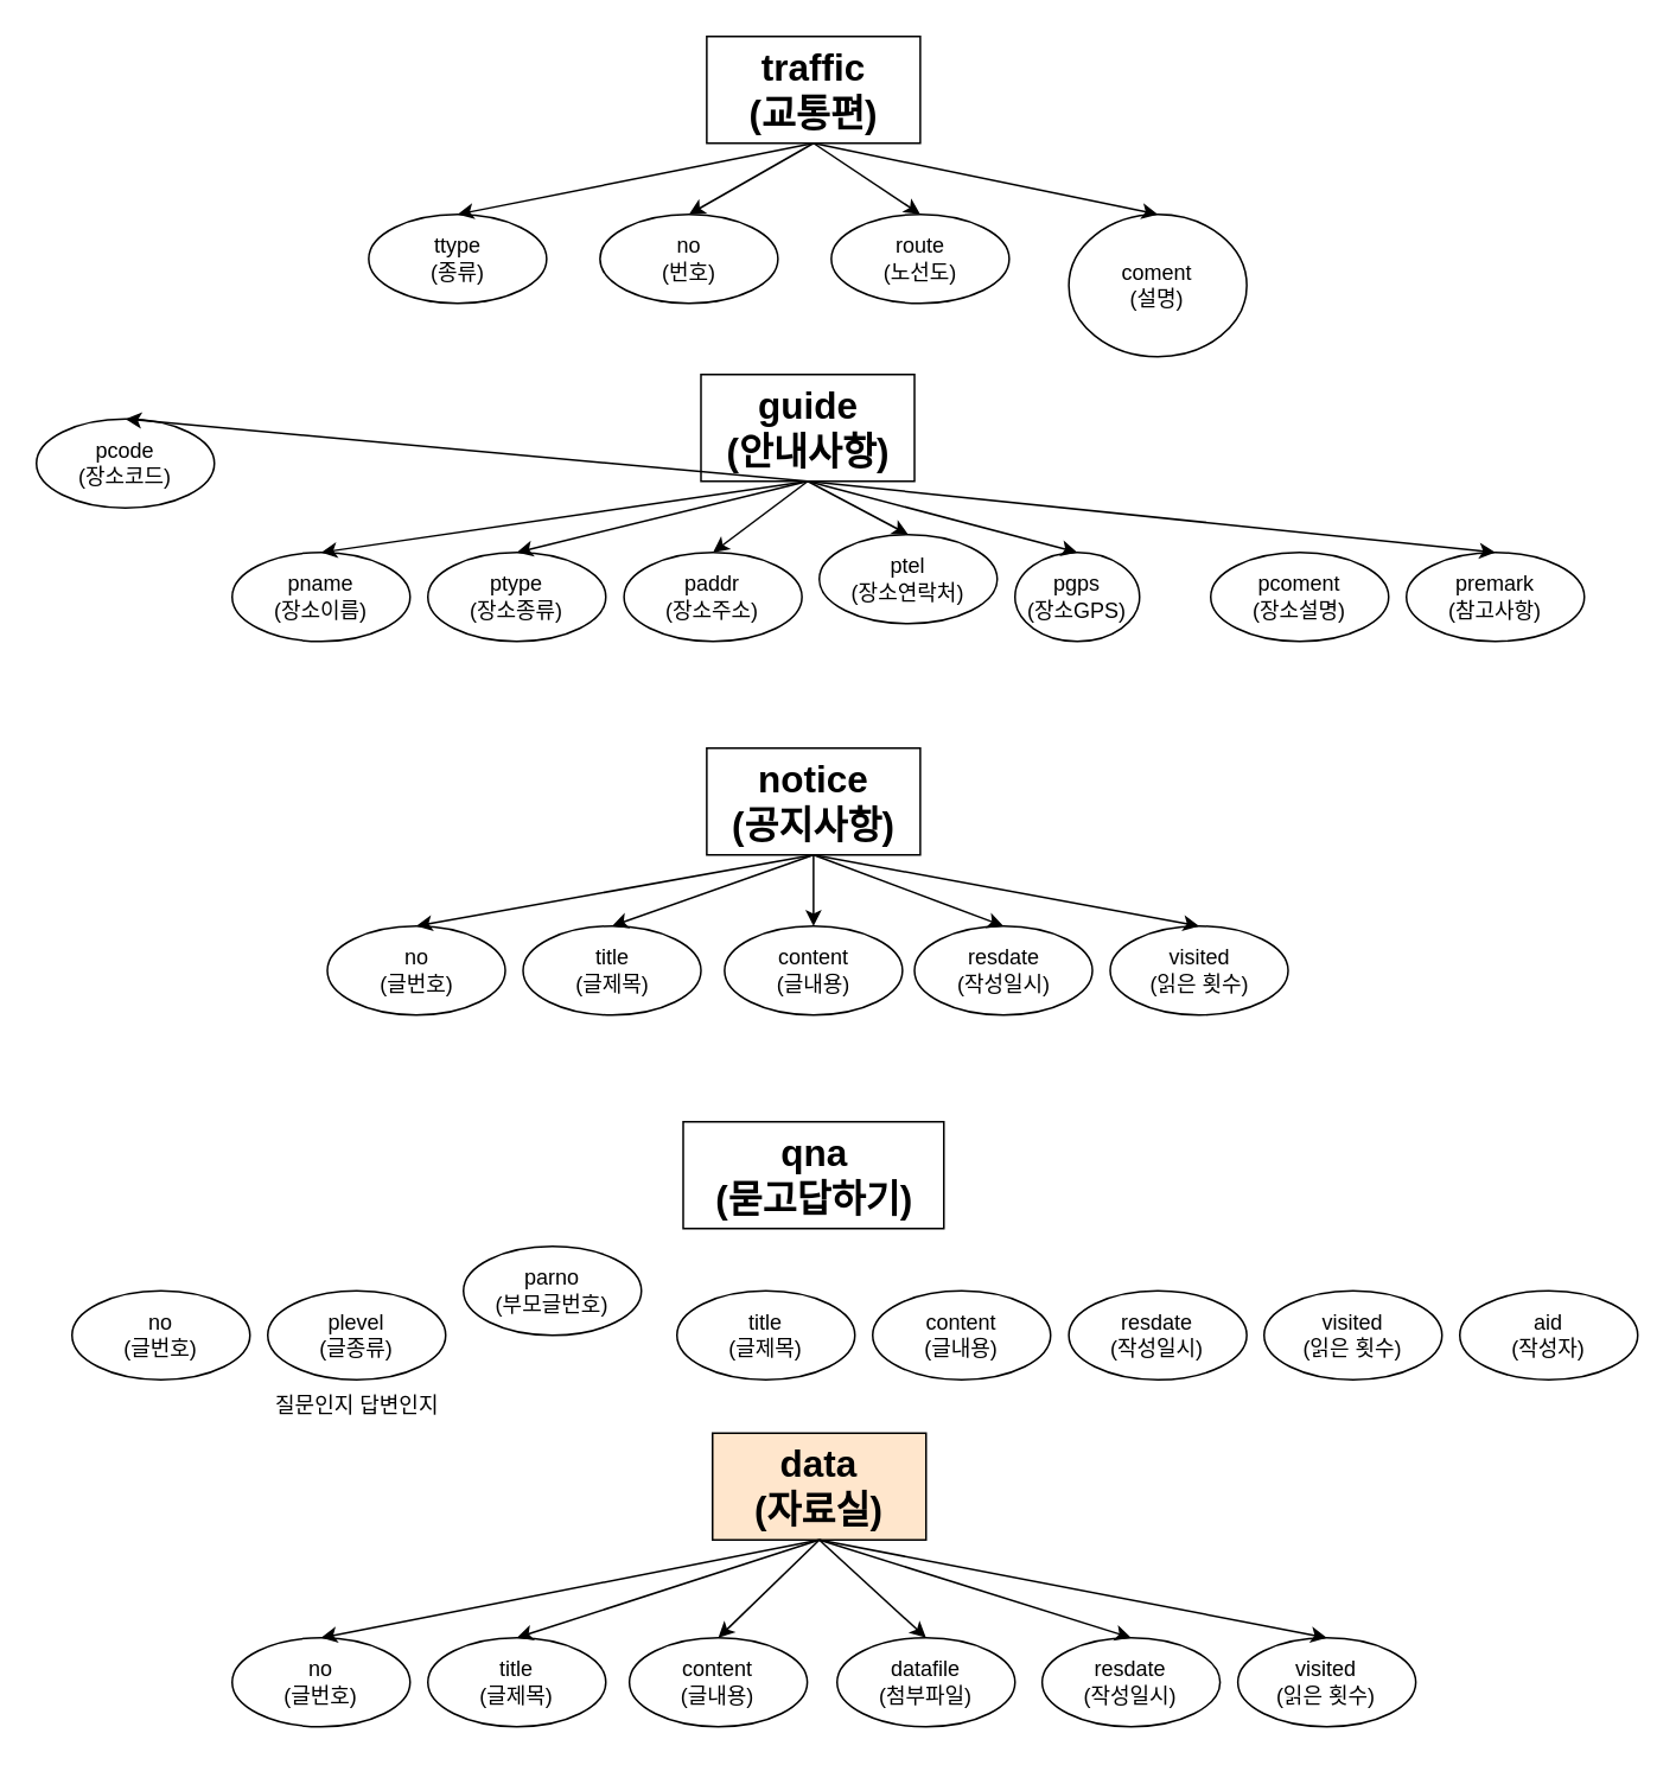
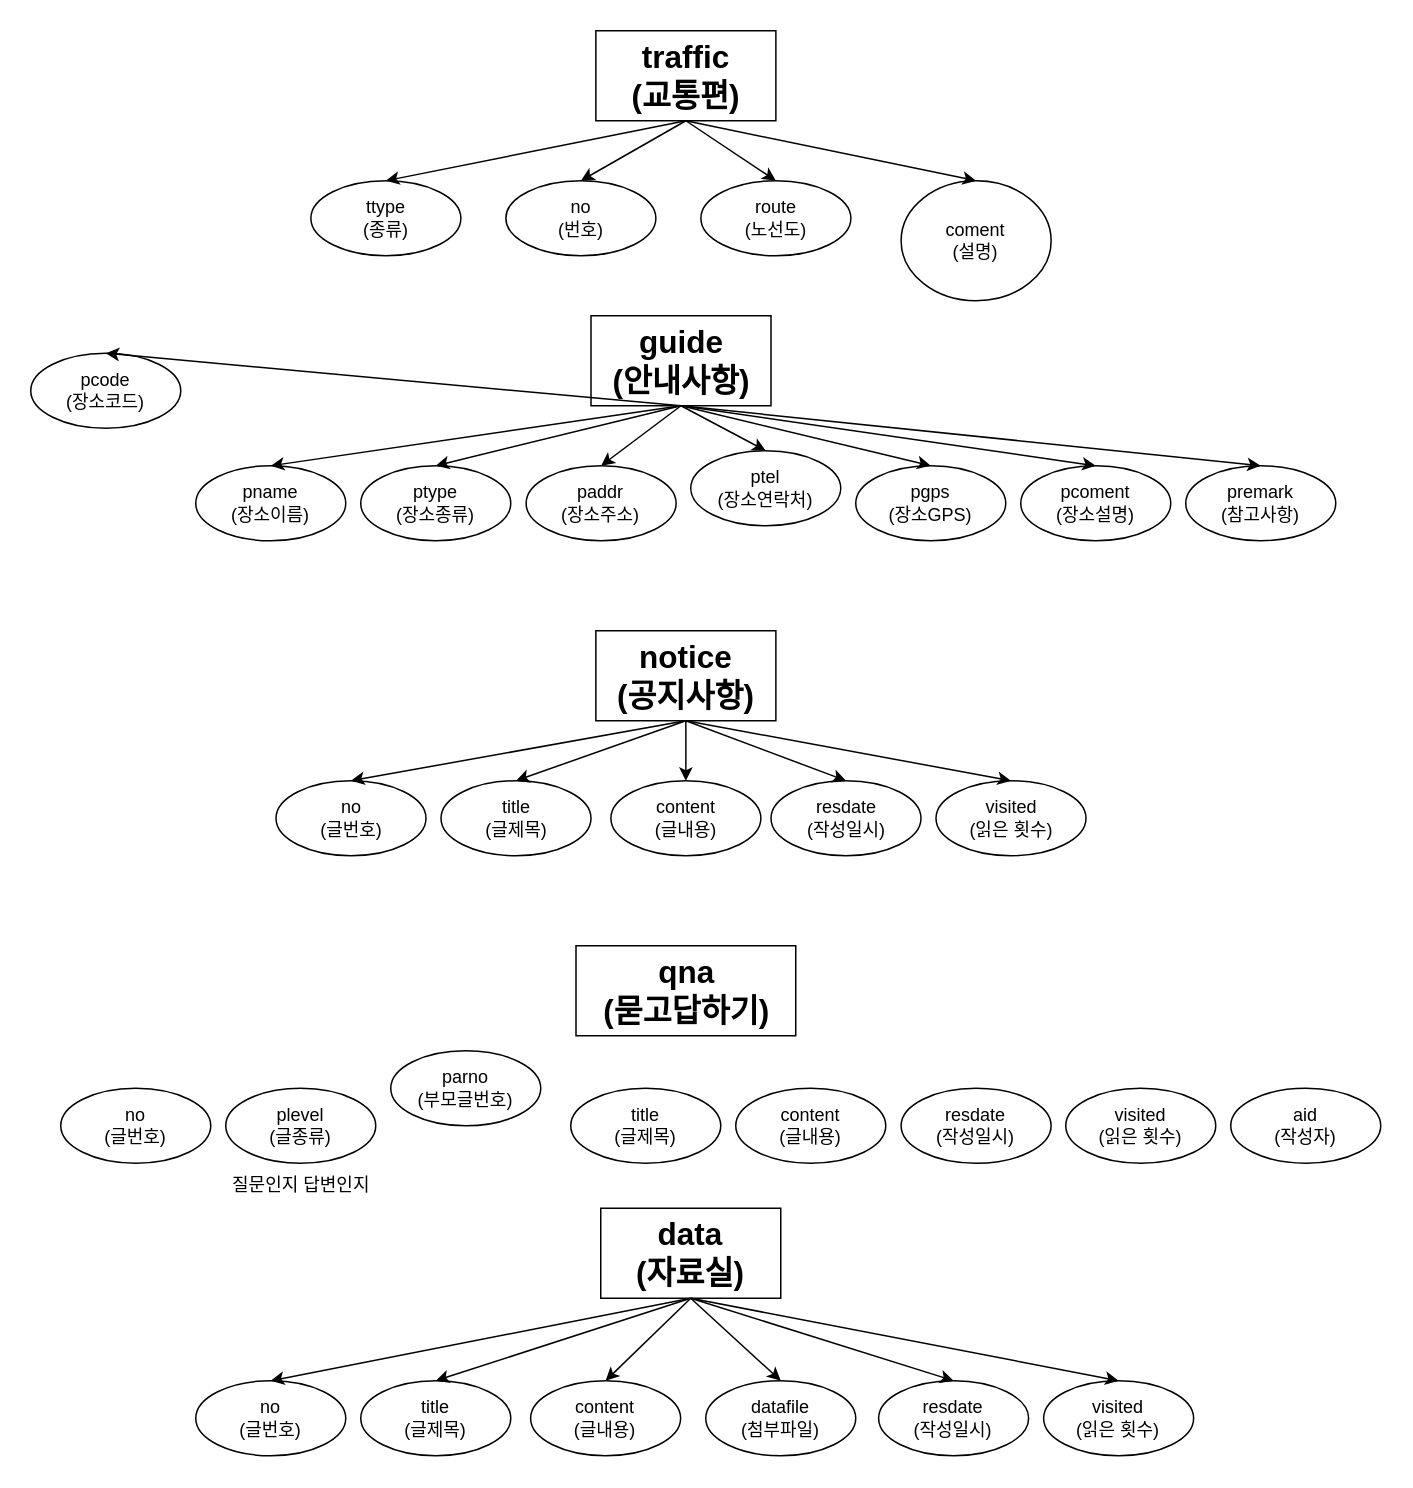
  <mxCell id="0" />
  <mxCell id="1" parent="0" />
  <mxCell id="2" value="traffic&lt;div&gt;(교통편)&lt;/div&gt;" style="rounded=0;whiteSpace=wrap;html=1;fontStyle=1;fontSize=21;" vertex="1" parent="1"><mxGeometry x="396.75" y="20" width="120" height="60" as="geometry" /></mxCell>
  <mxCell id="3" value="ttype&lt;div&gt;(종류)&lt;/div&gt;" style="ellipse;whiteSpace=wrap;html=1;" vertex="1" parent="1"><mxGeometry x="206.75" y="120" width="100" height="50" as="geometry" /></mxCell>
  <mxCell id="4" value="&lt;div&gt;no&lt;/div&gt;&lt;div&gt;(번호)&lt;/div&gt;" style="ellipse;whiteSpace=wrap;html=1;" vertex="1" parent="1"><mxGeometry x="336.75" y="120" width="100" height="50" as="geometry" /></mxCell>
  <mxCell id="5" value="route&lt;br&gt;(노선도)" style="ellipse;whiteSpace=wrap;html=1;" vertex="1" parent="1"><mxGeometry x="466.75" y="120" width="100" height="50" as="geometry" /></mxCell>
  <mxCell id="6" value="coment&lt;br&gt;(설명)" style="ellipse;whiteSpace=wrap;html=1;" vertex="1" parent="1"><mxGeometry x="600.25" y="120" width="100" height="80" as="geometry" /></mxCell>
  <mxCell id="7" value="" style="endArrow=classic;html=1;rounded=0;exitX=0.5;exitY=1;exitDx=0;exitDy=0;entryX=0.5;entryY=0;entryDx=0;entryDy=0;" edge="1" parent="1" source="2" target="3"><mxGeometry width="50" height="50" relative="1" as="geometry"><mxPoint x="576.75" y="360" as="sourcePoint" /><mxPoint x="626.75" y="310" as="targetPoint" /></mxGeometry></mxCell>
  <mxCell id="8" value="" style="endArrow=classic;html=1;rounded=0;exitX=0.5;exitY=1;exitDx=0;exitDy=0;entryX=0.5;entryY=0;entryDx=0;entryDy=0;" edge="1" parent="1" source="2" target="6"><mxGeometry width="50" height="50" relative="1" as="geometry"><mxPoint x="576.75" y="360" as="sourcePoint" /><mxPoint x="626.75" y="310" as="targetPoint" /></mxGeometry></mxCell>
  <mxCell id="9" value="" style="endArrow=classic;html=1;rounded=0;exitX=0.5;exitY=1;exitDx=0;exitDy=0;entryX=0.5;entryY=0;entryDx=0;entryDy=0;" edge="1" parent="1" source="2" target="5"><mxGeometry width="50" height="50" relative="1" as="geometry"><mxPoint x="576.75" y="360" as="sourcePoint" /><mxPoint x="626.75" y="310" as="targetPoint" /></mxGeometry></mxCell>
  <mxCell id="10" value="" style="endArrow=classic;html=1;rounded=0;exitX=0.5;exitY=1;exitDx=0;exitDy=0;entryX=0.5;entryY=0;entryDx=0;entryDy=0;" edge="1" parent="1" source="2" target="4"><mxGeometry width="50" height="50" relative="1" as="geometry"><mxPoint x="576.75" y="360" as="sourcePoint" /><mxPoint x="626.75" y="310" as="targetPoint" /></mxGeometry></mxCell>
  <mxCell id="11" value="guide&lt;div&gt;(안내사항)&lt;/div&gt;" style="rounded=0;whiteSpace=wrap;html=1;fontStyle=1;fontSize=21;" vertex="1" parent="1"><mxGeometry x="393.5" y="210" width="120" height="60" as="geometry" /></mxCell>
  <mxCell id="12" value="pcode&lt;div&gt;(장소코드)&lt;/div&gt;" style="ellipse;whiteSpace=wrap;html=1;" vertex="1" parent="1"><mxGeometry x="20" y="235" width="100" height="50" as="geometry" /></mxCell>
  <mxCell id="13" value="pname&lt;div&gt;(장소이름)&lt;/div&gt;" style="ellipse;whiteSpace=wrap;html=1;" vertex="1" parent="1"><mxGeometry x="130" y="310" width="100" height="50" as="geometry" /></mxCell>
  <mxCell id="14" value="ptype&lt;div&gt;(장소종류)&lt;/div&gt;" style="ellipse;whiteSpace=wrap;html=1;" vertex="1" parent="1"><mxGeometry x="240" y="310" width="100" height="50" as="geometry" /></mxCell>
  <mxCell id="15" value="paddr&lt;div&gt;(장소주소)&lt;/div&gt;" style="ellipse;whiteSpace=wrap;html=1;" vertex="1" parent="1"><mxGeometry x="350.25" y="310" width="100" height="50" as="geometry" /></mxCell>
  <mxCell id="16" value="ptel&lt;div&gt;(장소연락처)&lt;/div&gt;" style="ellipse;whiteSpace=wrap;html=1;" vertex="1" parent="1"><mxGeometry x="460" y="300" width="100" height="50" as="geometry" /></mxCell>
- <mxCell id="17" value="pgps&lt;div&gt;(장소GPS)&lt;/div&gt;" style="ellipse;whiteSpace=wrap;html=1;" vertex="1" parent="1"><mxGeometry x="570" y="310" width="70" height="50" as="geometry" /></mxCell>
+ <mxCell id="17" value="pgps&lt;div&gt;(장소GPS)&lt;/div&gt;" style="ellipse;whiteSpace=wrap;html=1;" vertex="1" parent="1"><mxGeometry x="570" y="310" width="100" height="50" as="geometry" /></mxCell>
  <mxCell id="18" value="pcoment&lt;div&gt;(장소설명)&lt;/div&gt;" style="ellipse;whiteSpace=wrap;html=1;" vertex="1" parent="1"><mxGeometry x="680" y="310" width="100" height="50" as="geometry" /></mxCell>
  <mxCell id="19" value="premark&lt;div&gt;(참고사항)&lt;/div&gt;" style="ellipse;whiteSpace=wrap;html=1;" vertex="1" parent="1"><mxGeometry x="790" y="310" width="100" height="50" as="geometry" /></mxCell>
  <mxCell id="20" value="" style="endArrow=classic;html=1;rounded=0;exitX=0.5;exitY=1;exitDx=0;exitDy=0;entryX=0.5;entryY=0;entryDx=0;entryDy=0;" edge="1" parent="1" source="11" target="19"><mxGeometry width="50" height="50" relative="1" as="geometry"><mxPoint x="390" y="360" as="sourcePoint" /><mxPoint x="440" y="310" as="targetPoint" /></mxGeometry></mxCell>
+ <mxCell id="21" value="" style="endArrow=classic;html=1;rounded=0;exitX=0.5;exitY=1;exitDx=0;exitDy=0;entryX=0.5;entryY=0;entryDx=0;entryDy=0;" edge="1" parent="1" source="11" target="18"><mxGeometry width="50" height="50" relative="1" as="geometry"><mxPoint x="390" y="360" as="sourcePoint" /><mxPoint x="440" y="310" as="targetPoint" /></mxGeometry></mxCell>
  <mxCell id="22" value="" style="endArrow=classic;html=1;rounded=0;exitX=0.5;exitY=1;exitDx=0;exitDy=0;entryX=0.5;entryY=0;entryDx=0;entryDy=0;" edge="1" parent="1" source="11" target="17"><mxGeometry width="50" height="50" relative="1" as="geometry"><mxPoint x="390" y="360" as="sourcePoint" /><mxPoint x="440" y="310" as="targetPoint" /></mxGeometry></mxCell>
  <mxCell id="23" value="" style="endArrow=classic;html=1;rounded=0;exitX=0.5;exitY=1;exitDx=0;exitDy=0;entryX=0.5;entryY=0;entryDx=0;entryDy=0;" edge="1" parent="1" source="11" target="16"><mxGeometry width="50" height="50" relative="1" as="geometry"><mxPoint x="390" y="360" as="sourcePoint" /><mxPoint x="440" y="310" as="targetPoint" /></mxGeometry></mxCell>
  <mxCell id="24" value="" style="endArrow=classic;html=1;rounded=0;exitX=0.5;exitY=1;exitDx=0;exitDy=0;entryX=0.5;entryY=0;entryDx=0;entryDy=0;" edge="1" parent="1" source="11" target="15"><mxGeometry width="50" height="50" relative="1" as="geometry"><mxPoint x="390" y="360" as="sourcePoint" /><mxPoint x="440" y="310" as="targetPoint" /></mxGeometry></mxCell>
  <mxCell id="25" value="" style="endArrow=classic;html=1;rounded=0;exitX=0.5;exitY=1;exitDx=0;exitDy=0;entryX=0.5;entryY=0;entryDx=0;entryDy=0;" edge="1" parent="1" source="11" target="14"><mxGeometry width="50" height="50" relative="1" as="geometry"><mxPoint x="390" y="360" as="sourcePoint" /><mxPoint x="440" y="310" as="targetPoint" /></mxGeometry></mxCell>
  <mxCell id="26" value="" style="endArrow=classic;html=1;rounded=0;exitX=0.5;exitY=1;exitDx=0;exitDy=0;entryX=0.5;entryY=0;entryDx=0;entryDy=0;" edge="1" parent="1" source="11" target="13"><mxGeometry width="50" height="50" relative="1" as="geometry"><mxPoint x="390" y="360" as="sourcePoint" /><mxPoint x="440" y="310" as="targetPoint" /></mxGeometry></mxCell>
  <mxCell id="27" value="" style="endArrow=classic;html=1;rounded=0;exitX=0.5;exitY=1;exitDx=0;exitDy=0;entryX=0.5;entryY=0;entryDx=0;entryDy=0;" edge="1" parent="1" source="11" target="12"><mxGeometry width="50" height="50" relative="1" as="geometry"><mxPoint x="390" y="360" as="sourcePoint" /><mxPoint x="440" y="310" as="targetPoint" /></mxGeometry></mxCell>
  <mxCell id="28" value="notice&lt;div&gt;(공지사항)&lt;/div&gt;" style="rounded=0;whiteSpace=wrap;html=1;fontStyle=1;fontSize=21;" vertex="1" parent="1"><mxGeometry x="396.75" y="420" width="120" height="60" as="geometry" /></mxCell>
  <mxCell id="29" value="&lt;div&gt;no&lt;/div&gt;(글번호)" style="ellipse;whiteSpace=wrap;html=1;" vertex="1" parent="1"><mxGeometry x="183.5" y="520" width="100" height="50" as="geometry" /></mxCell>
  <mxCell id="30" value="title&lt;div&gt;(글제목)&lt;/div&gt;" style="ellipse;whiteSpace=wrap;html=1;" vertex="1" parent="1"><mxGeometry x="293.5" y="520" width="100" height="50" as="geometry" /></mxCell>
  <mxCell id="31" value="content&lt;div&gt;(글내용)&lt;/div&gt;" style="ellipse;whiteSpace=wrap;html=1;" vertex="1" parent="1"><mxGeometry x="406.75" y="520" width="100" height="50" as="geometry" /></mxCell>
  <mxCell id="32" value="&lt;div&gt;resdate&lt;/div&gt;(작성일시)&lt;div&gt;&lt;/div&gt;" style="ellipse;whiteSpace=wrap;html=1;" vertex="1" parent="1"><mxGeometry x="513.5" y="520" width="100" height="50" as="geometry" /></mxCell>
  <mxCell id="33" value="visited&lt;div&gt;&lt;/div&gt;&lt;div&gt;&lt;/div&gt;&lt;div&gt;(읽은 횟수)&lt;/div&gt;" style="ellipse;whiteSpace=wrap;html=1;" vertex="1" parent="1"><mxGeometry x="623.5" y="520" width="100" height="50" as="geometry" /></mxCell>
  <mxCell id="34" value="" style="endArrow=classic;html=1;rounded=0;exitX=0.5;exitY=1;exitDx=0;exitDy=0;entryX=0.5;entryY=0;entryDx=0;entryDy=0;" edge="1" parent="1" source="28" target="33"><mxGeometry width="50" height="50" relative="1" as="geometry"><mxPoint x="390" y="360" as="sourcePoint" /><mxPoint x="440" y="310" as="targetPoint" /></mxGeometry></mxCell>
  <mxCell id="35" value="" style="endArrow=classic;html=1;rounded=0;exitX=0.5;exitY=1;exitDx=0;exitDy=0;entryX=0.5;entryY=0;entryDx=0;entryDy=0;" edge="1" parent="1" source="28" target="32"><mxGeometry width="50" height="50" relative="1" as="geometry"><mxPoint x="390" y="360" as="sourcePoint" /><mxPoint x="440" y="310" as="targetPoint" /></mxGeometry></mxCell>
  <mxCell id="36" value="" style="endArrow=classic;html=1;rounded=0;exitX=0.5;exitY=1;exitDx=0;exitDy=0;entryX=0.5;entryY=0;entryDx=0;entryDy=0;" edge="1" parent="1" source="28" target="31"><mxGeometry width="50" height="50" relative="1" as="geometry"><mxPoint x="390" y="360" as="sourcePoint" /><mxPoint x="440" y="310" as="targetPoint" /></mxGeometry></mxCell>
  <mxCell id="37" value="" style="endArrow=classic;html=1;rounded=0;exitX=0.5;exitY=1;exitDx=0;exitDy=0;entryX=0.5;entryY=0;entryDx=0;entryDy=0;" edge="1" parent="1" source="28" target="30"><mxGeometry width="50" height="50" relative="1" as="geometry"><mxPoint x="390" y="360" as="sourcePoint" /><mxPoint x="440" y="310" as="targetPoint" /></mxGeometry></mxCell>
  <mxCell id="38" value="" style="endArrow=classic;html=1;rounded=0;exitX=0.5;exitY=1;exitDx=0;exitDy=0;entryX=0.5;entryY=0;entryDx=0;entryDy=0;" edge="1" parent="1" source="28" target="29"><mxGeometry width="50" height="50" relative="1" as="geometry"><mxPoint x="390" y="360" as="sourcePoint" /><mxPoint x="440" y="310" as="targetPoint" /></mxGeometry></mxCell>
  <mxCell id="39" value="qna&lt;div&gt;(묻고답하기)&lt;/div&gt;" style="rounded=0;whiteSpace=wrap;html=1;fontStyle=1;fontSize=21;" vertex="1" parent="1"><mxGeometry x="383.5" y="630" width="146.5" height="60" as="geometry" /></mxCell>
  <mxCell id="40" value="&lt;div&gt;no&lt;/div&gt;(글번호)" style="ellipse;whiteSpace=wrap;html=1;" vertex="1" parent="1"><mxGeometry x="40" y="725" width="100" height="50" as="geometry" /></mxCell>
  <mxCell id="41" value="title&lt;div&gt;(글제목)&lt;/div&gt;" style="ellipse;whiteSpace=wrap;html=1;" vertex="1" parent="1"><mxGeometry x="380" y="725" width="100" height="50" as="geometry" /></mxCell>
  <mxCell id="42" value="plevel&lt;div&gt;(글종류)&lt;/div&gt;" style="ellipse;whiteSpace=wrap;html=1;" vertex="1" parent="1"><mxGeometry x="150" y="725" width="100" height="50" as="geometry" /></mxCell>
  <mxCell id="43" value="질문인지 답변인지" style="text;html=1;align=center;verticalAlign=middle;resizable=0;points=[];autosize=1;strokeColor=none;fillColor=none;" vertex="1" parent="1"><mxGeometry x="140" y="775" width="120" height="30" as="geometry" /></mxCell>
  <mxCell id="44" value="parno&lt;div&gt;(부모글번호)&lt;/div&gt;" style="ellipse;whiteSpace=wrap;html=1;" vertex="1" parent="1"><mxGeometry x="260" y="700" width="100" height="50" as="geometry" /></mxCell>
  <mxCell id="45" value="content&lt;div&gt;(글내용)&lt;/div&gt;" style="ellipse;whiteSpace=wrap;html=1;" vertex="1" parent="1"><mxGeometry x="490" y="725" width="100" height="50" as="geometry" /></mxCell>
  <mxCell id="46" value="&lt;div&gt;resdate&lt;/div&gt;(작성일시)&lt;div&gt;&lt;/div&gt;" style="ellipse;whiteSpace=wrap;html=1;" vertex="1" parent="1"><mxGeometry x="600.25" y="725" width="100" height="50" as="geometry" /></mxCell>
  <mxCell id="47" value="visited&lt;div&gt;&lt;/div&gt;&lt;div&gt;&lt;/div&gt;&lt;div&gt;(읽은 횟수)&lt;/div&gt;" style="ellipse;whiteSpace=wrap;html=1;" vertex="1" parent="1"><mxGeometry x="710" y="725" width="100" height="50" as="geometry" /></mxCell>
  <mxCell id="48" value="aid&lt;div&gt;(작성자)&lt;/div&gt;" style="ellipse;whiteSpace=wrap;html=1;" vertex="1" parent="1"><mxGeometry x="820" y="725" width="100" height="50" as="geometry" /></mxCell>
- <mxCell id="49" value="data&lt;div&gt;(자료실)&lt;/div&gt;" style="rounded=0;whiteSpace=wrap;html=1;fontStyle=1;fontSize=21;fillColor=#ffe6cc;" vertex="1" parent="1"><mxGeometry x="400" y="805" width="120" height="60" as="geometry" /></mxCell>
+ <mxCell id="49" value="data&lt;div&gt;(자료실)&lt;/div&gt;" style="rounded=0;whiteSpace=wrap;html=1;fontStyle=1;fontSize=21;" vertex="1" parent="1"><mxGeometry x="400" y="805" width="120" height="60" as="geometry" /></mxCell>
  <mxCell id="50" value="&lt;div&gt;no&lt;/div&gt;(글번호)" style="ellipse;whiteSpace=wrap;html=1;" vertex="1" parent="1"><mxGeometry x="130" y="920" width="100" height="50" as="geometry" /></mxCell>
  <mxCell id="51" value="title&lt;div&gt;(글제목)&lt;/div&gt;" style="ellipse;whiteSpace=wrap;html=1;" vertex="1" parent="1"><mxGeometry x="240" y="920" width="100" height="50" as="geometry" /></mxCell>
  <mxCell id="52" value="content&lt;div&gt;(글내용)&lt;/div&gt;" style="ellipse;whiteSpace=wrap;html=1;" vertex="1" parent="1"><mxGeometry x="353.25" y="920" width="100" height="50" as="geometry" /></mxCell>
  <mxCell id="53" value="&lt;div&gt;resdate&lt;/div&gt;(작성일시)&lt;div&gt;&lt;/div&gt;" style="ellipse;whiteSpace=wrap;html=1;" vertex="1" parent="1"><mxGeometry x="585.25" y="920" width="100" height="50" as="geometry" /></mxCell>
  <mxCell id="54" value="visited&lt;div&gt;&lt;/div&gt;&lt;div&gt;&lt;/div&gt;&lt;div&gt;(읽은 횟수)&lt;/div&gt;" style="ellipse;whiteSpace=wrap;html=1;" vertex="1" parent="1"><mxGeometry x="695.25" y="920" width="100" height="50" as="geometry" /></mxCell>
  <mxCell id="55" value="" style="endArrow=classic;html=1;rounded=0;exitX=0.5;exitY=1;exitDx=0;exitDy=0;entryX=0.5;entryY=0;entryDx=0;entryDy=0;" edge="1" parent="1" source="49" target="54"><mxGeometry width="50" height="50" relative="1" as="geometry"><mxPoint x="393.25" y="745" as="sourcePoint" /><mxPoint x="443.25" y="695" as="targetPoint" /></mxGeometry></mxCell>
  <mxCell id="56" value="" style="endArrow=classic;html=1;rounded=0;exitX=0.5;exitY=1;exitDx=0;exitDy=0;entryX=0.5;entryY=0;entryDx=0;entryDy=0;" edge="1" parent="1" source="49" target="53"><mxGeometry width="50" height="50" relative="1" as="geometry"><mxPoint x="393.25" y="745" as="sourcePoint" /><mxPoint x="443.25" y="695" as="targetPoint" /></mxGeometry></mxCell>
  <mxCell id="57" value="" style="endArrow=classic;html=1;rounded=0;exitX=0.5;exitY=1;exitDx=0;exitDy=0;entryX=0.5;entryY=0;entryDx=0;entryDy=0;" edge="1" parent="1" source="49" target="52"><mxGeometry width="50" height="50" relative="1" as="geometry"><mxPoint x="393.25" y="745" as="sourcePoint" /><mxPoint x="443.25" y="695" as="targetPoint" /></mxGeometry></mxCell>
  <mxCell id="58" value="" style="endArrow=classic;html=1;rounded=0;exitX=0.5;exitY=1;exitDx=0;exitDy=0;entryX=0.5;entryY=0;entryDx=0;entryDy=0;" edge="1" parent="1" source="49" target="51"><mxGeometry width="50" height="50" relative="1" as="geometry"><mxPoint x="393.25" y="745" as="sourcePoint" /><mxPoint x="443.25" y="695" as="targetPoint" /></mxGeometry></mxCell>
  <mxCell id="59" value="" style="endArrow=classic;html=1;rounded=0;exitX=0.5;exitY=1;exitDx=0;exitDy=0;entryX=0.5;entryY=0;entryDx=0;entryDy=0;" edge="1" parent="1" source="49" target="50"><mxGeometry width="50" height="50" relative="1" as="geometry"><mxPoint x="393.25" y="745" as="sourcePoint" /><mxPoint x="443.25" y="695" as="targetPoint" /></mxGeometry></mxCell>
  <mxCell id="60" value="datafile&lt;div&gt;(첨부파일)&lt;/div&gt;" style="ellipse;whiteSpace=wrap;html=1;" vertex="1" parent="1"><mxGeometry x="470" y="920" width="100" height="50" as="geometry" /></mxCell>
  <mxCell id="61" value="" style="endArrow=classic;html=1;rounded=0;exitX=0.5;exitY=1;exitDx=0;exitDy=0;entryX=0.5;entryY=0;entryDx=0;entryDy=0;" edge="1" parent="1" source="49" target="60"><mxGeometry width="50" height="50" relative="1" as="geometry"><mxPoint x="390" y="820" as="sourcePoint" /><mxPoint x="440" y="770" as="targetPoint" /></mxGeometry></mxCell>
